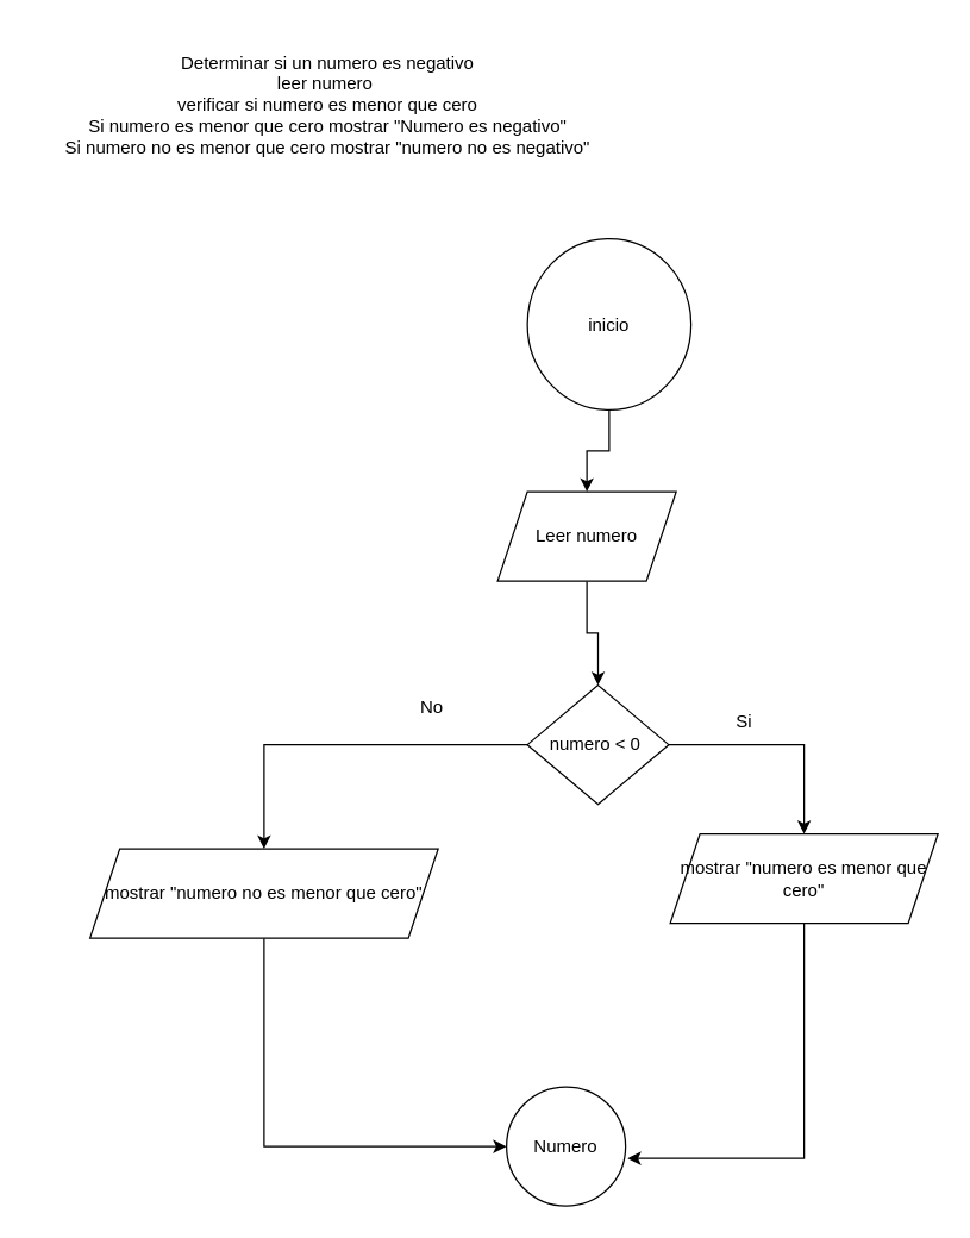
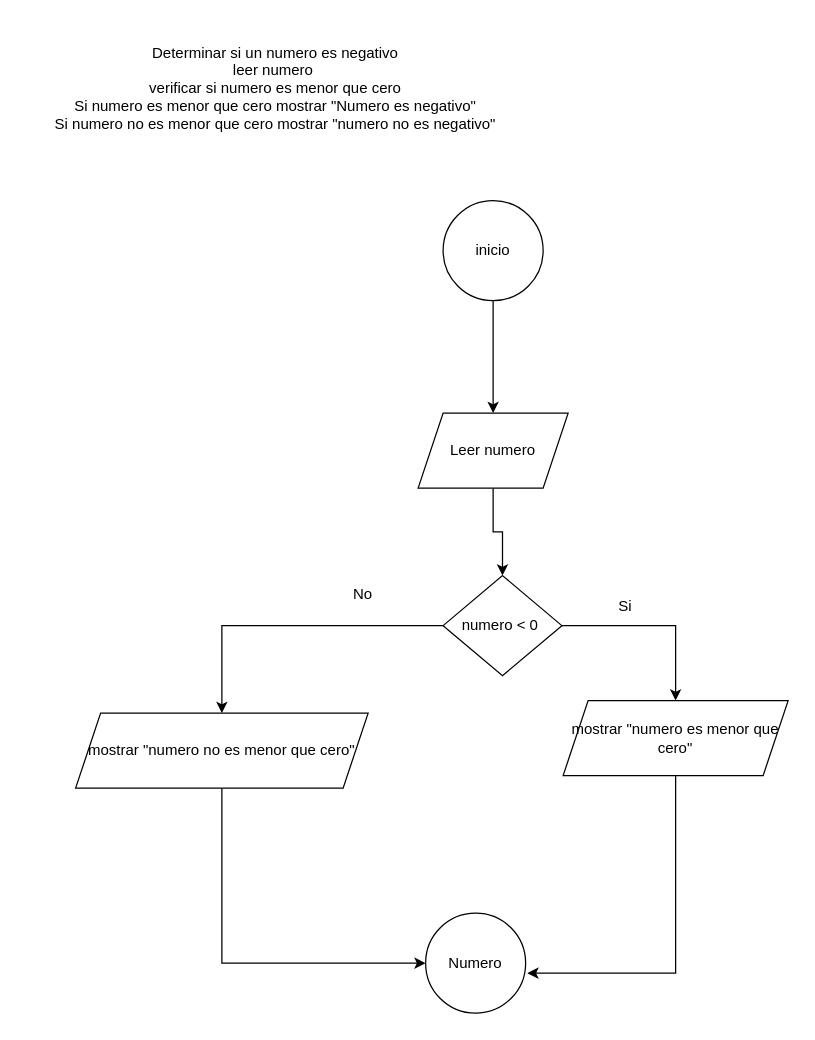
  <mxCell id="0" />
  <mxCell id="1" parent="0" />
  <mxCell id="2" value="Determinar si un numero es negativo&lt;div&gt;leer numero&amp;nbsp;&lt;/div&gt;&lt;div&gt;verificar si numero es menor que cero&lt;/div&gt;&lt;div&gt;Si numero es menor que cero mostrar &quot;Numero es negativo&quot;&lt;/div&gt;&lt;div&gt;Si numero no es menor que cero mostrar &quot;numero no es negativo&quot;&lt;/div&gt;" style="text;html=1;align=center;verticalAlign=middle;whiteSpace=wrap;rounded=0;" vertex="1" parent="1"><mxGeometry x="20" y="20" width="400" height="100" as="geometry" /></mxCell>
  <mxCell id="3" value="" style="edgeStyle=orthogonalEdgeStyle;rounded=0;orthogonalLoop=1;jettySize=auto;html=1;" edge="1" parent="1" source="4" target="6"><mxGeometry relative="1" as="geometry" /></mxCell>
- <mxCell id="4" value="inicio" style="ellipse;whiteSpace=wrap;html=1;aspect=fixed;" vertex="1" parent="1"><mxGeometry x="354" y="160" width="110" height="115" as="geometry" /></mxCell>
+ <mxCell id="4" value="inicio" style="ellipse;whiteSpace=wrap;html=1;aspect=fixed;" vertex="1" parent="1"><mxGeometry x="354" y="160" width="80" height="80" as="geometry" /></mxCell>
  <mxCell id="5" value="" style="edgeStyle=orthogonalEdgeStyle;rounded=0;orthogonalLoop=1;jettySize=auto;html=1;" edge="1" parent="1" source="6" target="9"><mxGeometry relative="1" as="geometry" /></mxCell>
  <mxCell id="6" value="Leer numero" style="shape=parallelogram;perimeter=parallelogramPerimeter;whiteSpace=wrap;html=1;fixedSize=1;" vertex="1" parent="1"><mxGeometry x="334" y="330" width="120" height="60" as="geometry" /></mxCell>
  <mxCell id="7" value="" style="edgeStyle=orthogonalEdgeStyle;rounded=0;orthogonalLoop=1;jettySize=auto;html=1;" edge="1" parent="1" source="9" target="10"><mxGeometry relative="1" as="geometry" /></mxCell>
  <mxCell id="8" value="" style="edgeStyle=orthogonalEdgeStyle;rounded=0;orthogonalLoop=1;jettySize=auto;html=1;" edge="1" parent="1" source="9" target="13"><mxGeometry relative="1" as="geometry" /></mxCell>
  <mxCell id="9" value="numero &amp;lt; 0&amp;nbsp;" style="rhombus;whiteSpace=wrap;html=1;" vertex="1" parent="1"><mxGeometry x="354" y="460" width="95" height="80" as="geometry" /></mxCell>
  <mxCell id="10" value="mostrar &quot;numero es menor que cero&quot;" style="shape=parallelogram;perimeter=parallelogramPerimeter;whiteSpace=wrap;html=1;fixedSize=1;" vertex="1" parent="1"><mxGeometry x="450" y="560" width="180" height="60" as="geometry" /></mxCell>
  <mxCell id="11" value="Si" style="text;html=1;align=center;verticalAlign=middle;whiteSpace=wrap;rounded=0;" vertex="1" parent="1"><mxGeometry x="470" y="470" width="60" height="30" as="geometry" /></mxCell>
  <mxCell id="12" style="edgeStyle=orthogonalEdgeStyle;rounded=0;orthogonalLoop=1;jettySize=auto;html=1;entryX=0;entryY=0.5;entryDx=0;entryDy=0;exitX=0.5;exitY=1;exitDx=0;exitDy=0;" edge="1" parent="1" source="13" target="15"><mxGeometry relative="1" as="geometry" /></mxCell>
  <mxCell id="13" value="mostrar &quot;numero no es menor que cero&quot;" style="shape=parallelogram;perimeter=parallelogramPerimeter;whiteSpace=wrap;html=1;fixedSize=1;" vertex="1" parent="1"><mxGeometry x="60" y="570" width="234" height="60" as="geometry" /></mxCell>
  <mxCell id="14" value="No" style="text;html=1;align=center;verticalAlign=middle;whiteSpace=wrap;rounded=0;" vertex="1" parent="1"><mxGeometry x="260" y="460" width="60" height="30" as="geometry" /></mxCell>
  <mxCell id="15" value="Numero" style="ellipse;whiteSpace=wrap;html=1;aspect=fixed;" vertex="1" parent="1"><mxGeometry x="340" y="730" width="80" height="80" as="geometry" /></mxCell>
  <mxCell id="16" style="edgeStyle=orthogonalEdgeStyle;rounded=0;orthogonalLoop=1;jettySize=auto;html=1;entryX=1.017;entryY=0.6;entryDx=0;entryDy=0;entryPerimeter=0;exitX=0.5;exitY=1;exitDx=0;exitDy=0;" edge="1" parent="1" source="10" target="15"><mxGeometry relative="1" as="geometry"><Array as="points"><mxPoint x="540" y="778" /></Array></mxGeometry></mxCell>
